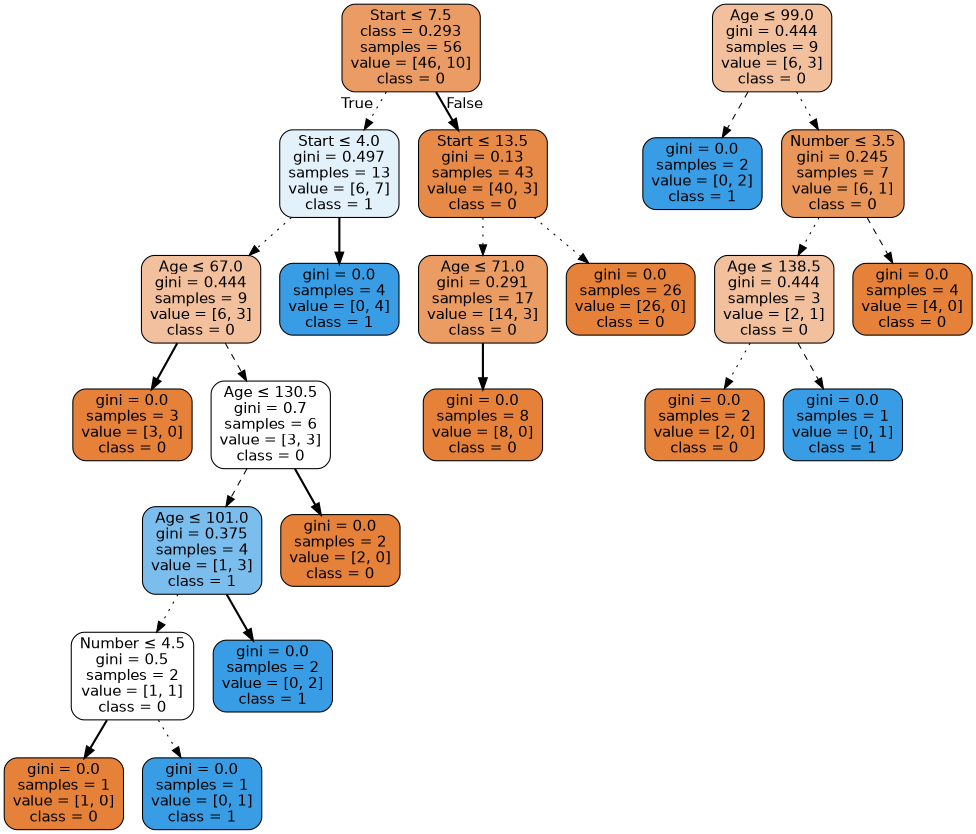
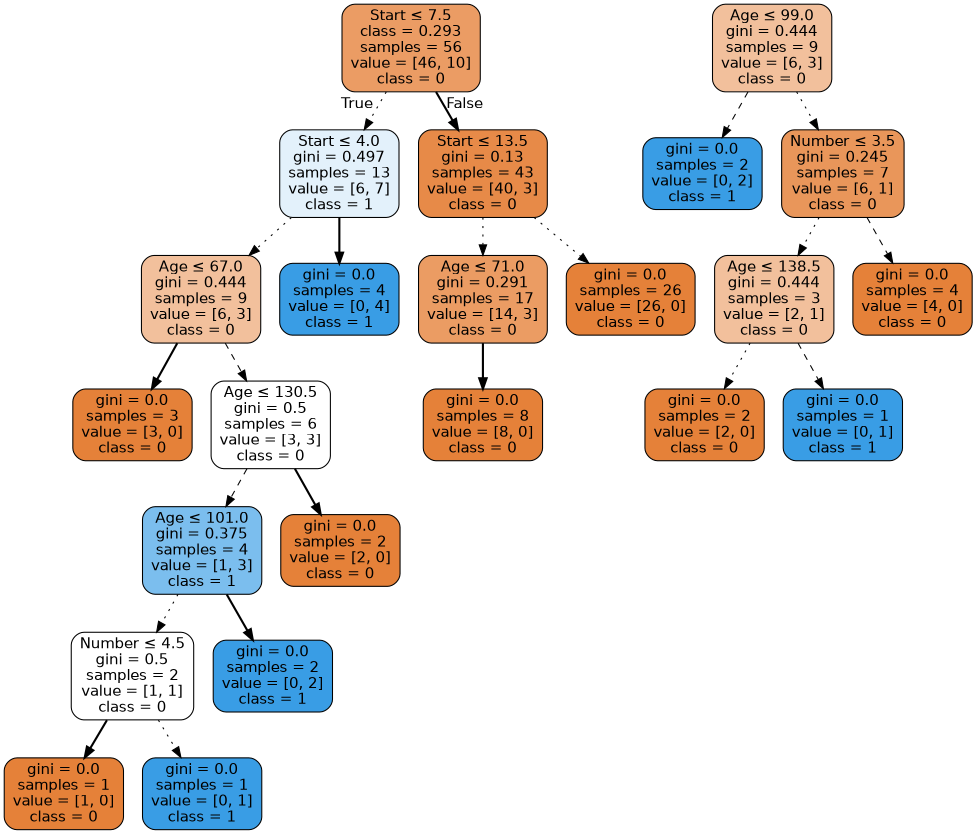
  digraph {
    node [color=black fillcolor="#e58139" fontname=helvetica shape=box style="filled, rounded"]
    edge [fontname=helvetica style=dotted]
    n1 [fillcolor="#eb9c64" label=<Start &le; 7.5<br/>class = 0.293<br/>samples = 56<br/>value = [46, 10]<br/>class = 0>]
    n2 [fillcolor="#e3f1fb" label=<Start &le; 4.0<br/>gini = 0.497<br/>samples = 13<br/>value = [6, 7]<br/>class = 1>]
    n3 [fillcolor="#e78a48" label=<Start &le; 13.5<br/>gini = 0.13<br/>samples = 43<br/>value = [40, 3]<br/>class = 0>]
    n4 [fillcolor="#f2c09c" label=<Age &le; 67.0<br/>gini = 0.444<br/>samples = 9<br/>value = [6, 3]<br/>class = 0>]
    n5 [fillcolor="#399de5" label=<gini = 0.0<br/>samples = 4<br/>value = [0, 4]<br/>class = 1>]
    n6 [fillcolor="#eb9c63" label=<Age &le; 71.0<br/>gini = 0.291<br/>samples = 17<br/>value = [14, 3]<br/>class = 0>]
    n7 [label=<gini = 0.0<br/>samples = 26<br/>value = [26, 0]<br/>class = 0>]
    n8 [label=<gini = 0.0<br/>samples = 3<br/>value = [3, 0]<br/>class = 0>]
-   n9 [fillcolor="#ffffff" label=<Age &le; 130.5<br/>gini = 0.7<br/>samples = 6<br/>value = [3, 3]<br/>class = 0>]
+   n9 [fillcolor="#ffffff" label=<Age &le; 130.5<br/>gini = 0.5<br/>samples = 6<br/>value = [3, 3]<br/>class = 0>]
    n10 [fillcolor="#7bbeee" label=<Age &le; 101.0<br/>gini = 0.375<br/>samples = 4<br/>value = [1, 3]<br/>class = 1>]
    n11 [label=<gini = 0.0<br/>samples = 2<br/>value = [2, 0]<br/>class = 0>]
    n12 [fillcolor="#ffffff" label=<Number &le; 4.5<br/>gini = 0.5<br/>samples = 2<br/>value = [1, 1]<br/>class = 0>]
    n13 [fillcolor="#399de5" label=<gini = 0.0<br/>samples = 2<br/>value = [0, 2]<br/>class = 1>]
    n14 [label=<gini = 0.0<br/>samples = 1<br/>value = [1, 0]<br/>class = 0>]
    n15 [fillcolor="#399de5" label=<gini = 0.0<br/>samples = 1<br/>value = [0, 1]<br/>class = 1>]
    n16 [label=<gini = 0.0<br/>samples = 8<br/>value = [8, 0]<br/>class = 0>]
    n17 [fillcolor="#f2c09c" label=<Age &le; 99.0<br/>gini = 0.444<br/>samples = 9<br/>value = [6, 3]<br/>class = 0>]
    n18 [fillcolor="#399de5" label=<gini = 0.0<br/>samples = 2<br/>value = [0, 2]<br/>class = 1>]
    n19 [fillcolor="#e9965a" label=<Number &le; 3.5<br/>gini = 0.245<br/>samples = 7<br/>value = [6, 1]<br/>class = 0>]
    n20 [fillcolor="#f2c09c" label=<Age &le; 138.5<br/>gini = 0.444<br/>samples = 3<br/>value = [2, 1]<br/>class = 0>]
    n21 [label=<gini = 0.0<br/>samples = 4<br/>value = [4, 0]<br/>class = 0>]
    n22 [label=<gini = 0.0<br/>samples = 2<br/>value = [2, 0]<br/>class = 0>]
    n23 [fillcolor="#399de5" label=<gini = 0.0<br/>samples = 1<br/>value = [0, 1]<br/>class = 1>]
    n1 -> n2 [headlabel=True labelangle=45 labeldistance=2.5]
    n1 -> n3 [headlabel=False labelangle=-45 labeldistance=2.5 style=bold]
    n2 -> n4
    n2 -> n5 [style=bold]
    n3 -> n6
    n3 -> n7
    n4 -> n8 [style=bold]
    n4 -> n9 [style=dashed]
    n6 -> n16 [style=bold]
    n9 -> n10 [style=dashed]
    n9 -> n11 [style=bold]
    n10 -> n12
    n10 -> n13 [style=bold]
    n12 -> n14 [style=bold]
    n12 -> n15
    n17 -> n18 [style=dashed]
    n17 -> n19
    n19 -> n20
    n19 -> n21 [style=dashed]
    n20 -> n22
    n20 -> n23 [style=dashed]
  }
